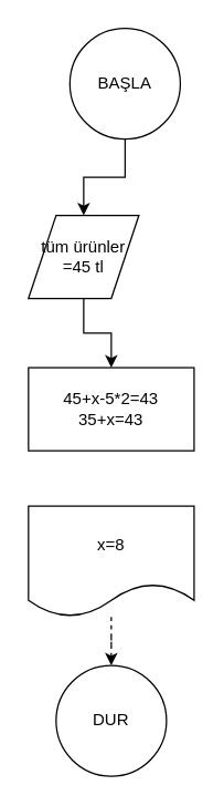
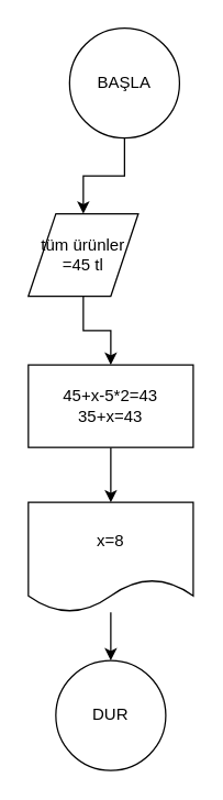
  <mxCell id="0" />
  <mxCell id="1" parent="0" />
  <mxCell id="2" value="DUR" style="ellipse;whiteSpace=wrap;html=1;aspect=fixed;" vertex="1" parent="1"><mxGeometry x="40" y="480" width="80" height="80" as="geometry" /></mxCell>
  <mxCell id="3" value="" style="edgeStyle=orthogonalEdgeStyle;rounded=0;orthogonalLoop=1;jettySize=auto;html=1;" edge="1" parent="1" source="4" target="6"><mxGeometry relative="1" as="geometry" /></mxCell>
  <mxCell id="4" value="BAŞLA" style="ellipse;whiteSpace=wrap;html=1;aspect=fixed;" vertex="1" parent="1"><mxGeometry x="50" y="20" width="80" height="80" as="geometry" /></mxCell>
  <mxCell id="5" value="" style="edgeStyle=orthogonalEdgeStyle;rounded=0;orthogonalLoop=1;jettySize=auto;html=1;" edge="1" parent="1" source="6" target="8"><mxGeometry relative="1" as="geometry" /></mxCell>
  <mxCell id="6" value="tüm ürünler =45 tl" style="shape=parallelogram;perimeter=parallelogramPerimeter;whiteSpace=wrap;html=1;fixedSize=1;" vertex="1" parent="1"><mxGeometry x="20" y="155" width="80" height="60" as="geometry" /></mxCell>
+ <mxCell id="7" value="" style="edgeStyle=orthogonalEdgeStyle;rounded=0;orthogonalLoop=1;jettySize=auto;html=1;" edge="1" parent="1" source="8" target="10"><mxGeometry relative="1" as="geometry" /></mxCell>
  <mxCell id="8" value="45+x-5*2=43&lt;br&gt;35+x=43&lt;br&gt;" style="rounded=0;whiteSpace=wrap;html=1;" vertex="1" parent="1"><mxGeometry x="20" y="265" width="120" height="60" as="geometry" /></mxCell>
- <mxCell id="9" value="" style="edgeStyle=orthogonalEdgeStyle;rounded=0;orthogonalLoop=1;jettySize=auto;html=1;dashed=1;" edge="1" parent="1" source="10" target="2"><mxGeometry relative="1" as="geometry" /></mxCell>
+ <mxCell id="9" value="" style="edgeStyle=orthogonalEdgeStyle;rounded=0;orthogonalLoop=1;jettySize=auto;html=1;" edge="1" parent="1" source="10" target="2"><mxGeometry relative="1" as="geometry" /></mxCell>
  <mxCell id="10" value="x=8" style="shape=document;whiteSpace=wrap;html=1;boundedLbl=1;" vertex="1" parent="1"><mxGeometry x="20" y="365" width="120" height="80" as="geometry" /></mxCell>
